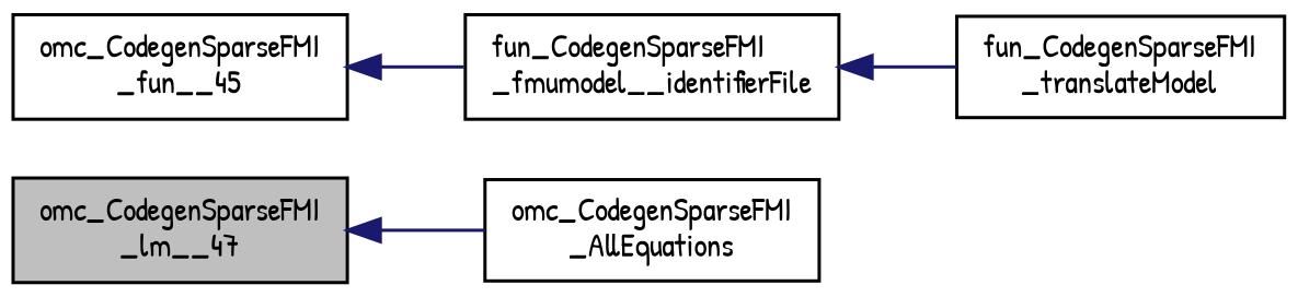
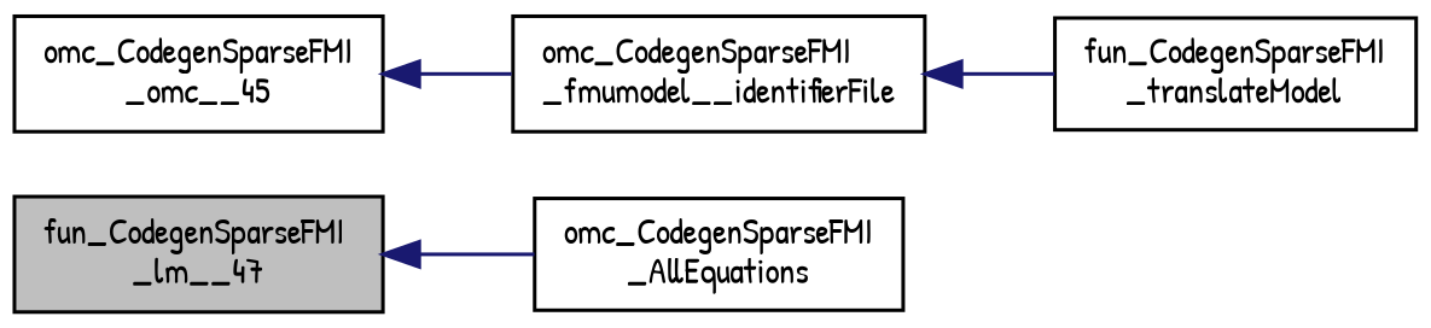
  digraph {
    fontname="Patrick Hand"
    rankdir=LR
    node [color=black fillcolor=white fontname="Patrick Hand" fontsize=10 shape=record style=filled]
    edge [color=midnightblue dir=back fontname="Patrick Hand" fontsize=10 labelfontname=Helvetica labelfontsize=10 style=solid]
-   n1 [fillcolor=grey75 fontcolor=black height=0.2 label="omc_CodegenSparseFMI\l_lm__47" width=0.4]
+   n1 [fillcolor=grey75 fontcolor=black height=0.2 label="fun_CodegenSparseFMI\l_lm__47" width=0.4]
    n2 [height=0.2 label="omc_CodegenSparseFMI\l_AllEquations" width=0.4]
-   n3 [height=0.2 label="omc_CodegenSparseFMI\l_fun__45" width=0.4]
-   n4 [height=0.2 label="fun_CodegenSparseFMI\l_fmumodel__identifierFile" width=0.4]
+   n3 [height=0.2 label="omc_CodegenSparseFMI\l_omc__45" width=0.4]
+   n4 [height=0.2 label="omc_CodegenSparseFMI\l_fmumodel__identifierFile" width=0.4]
    n5 [height=0.2 label="fun_CodegenSparseFMI\l_translateModel" width=0.4]
    n1 -> n2
    n3 -> n4
    n4 -> n5
  }
